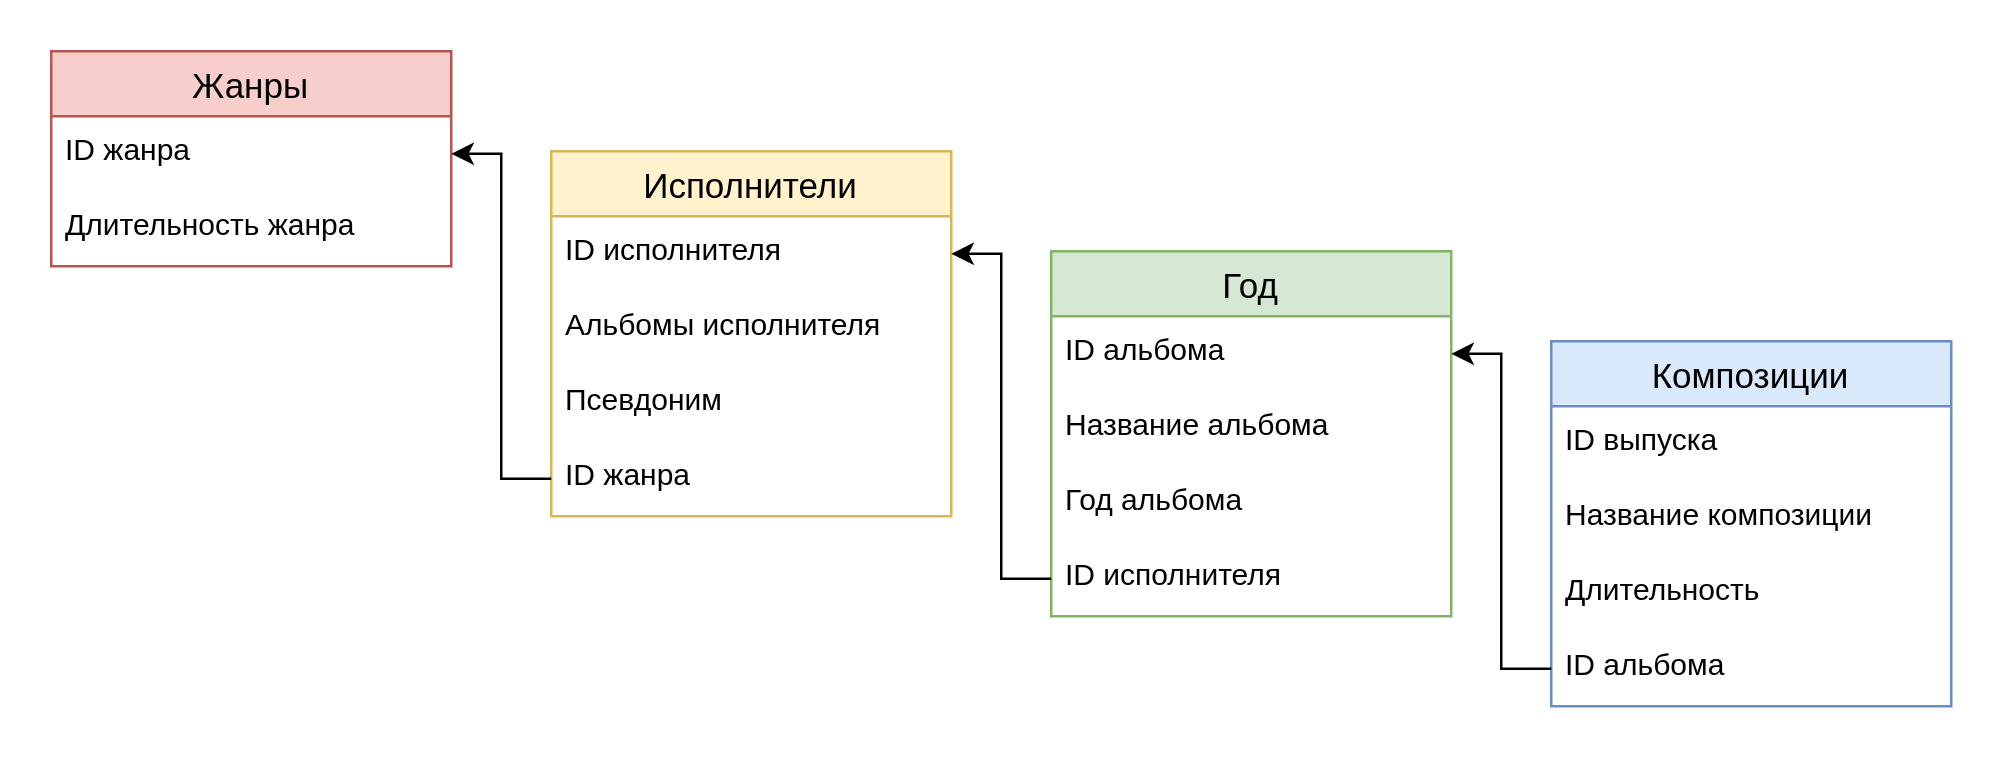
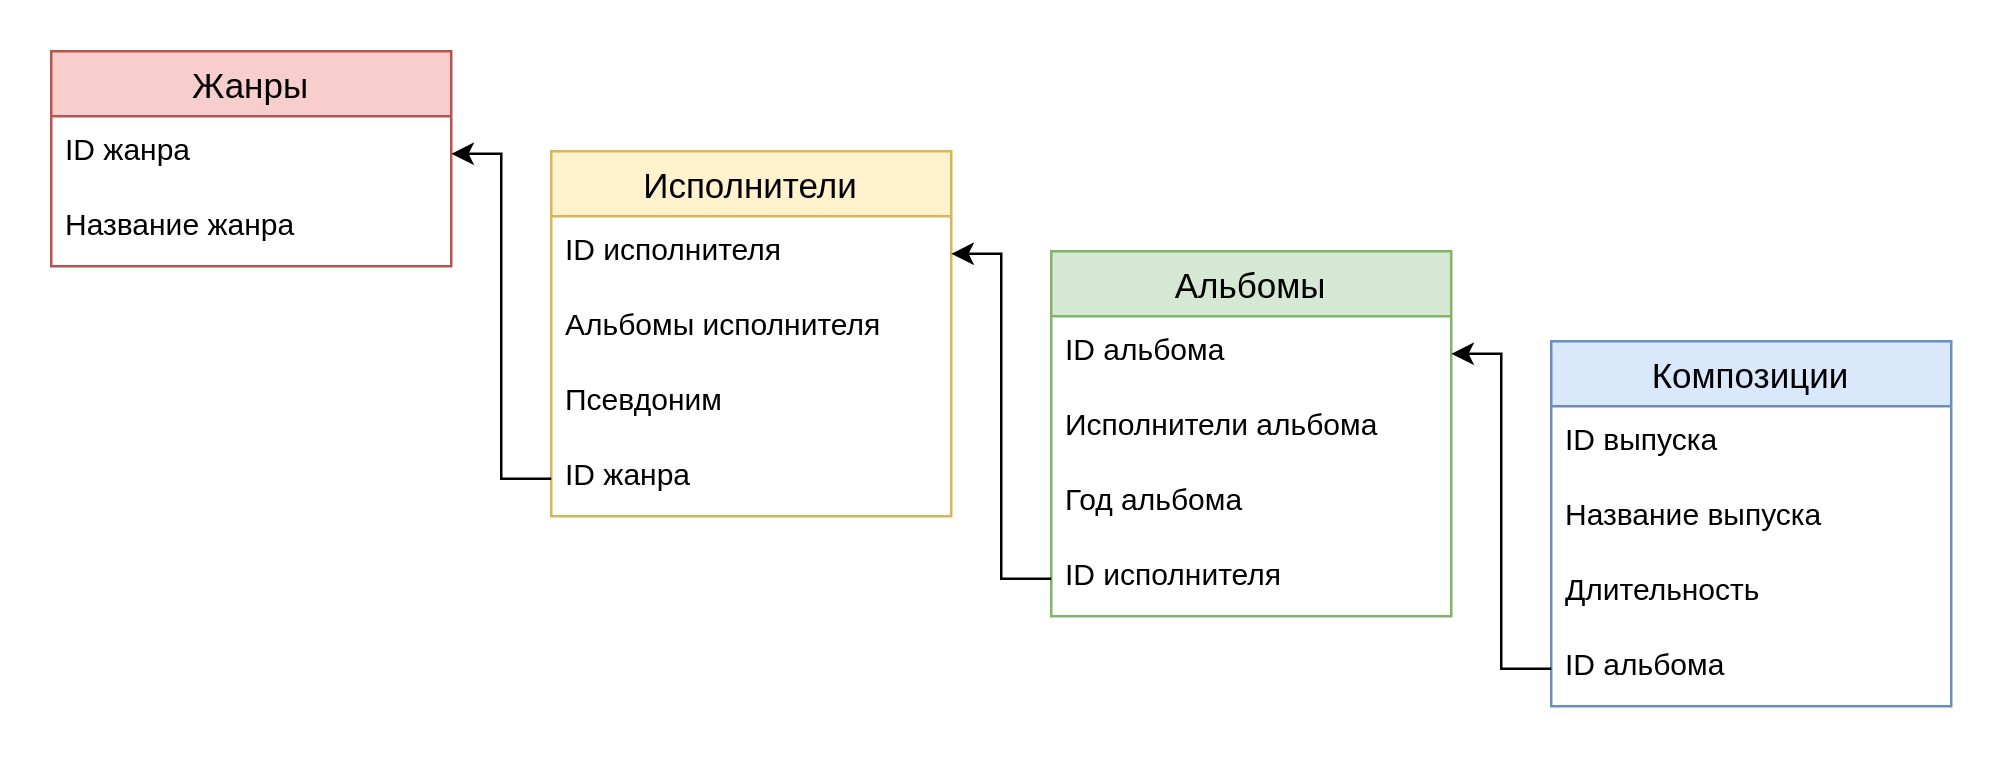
  <mxCell id="0" />
  <mxCell id="1" parent="0" />
  <mxCell id="2" value="Жанры" style="swimlane;fontStyle=0;childLayout=stackLayout;horizontal=1;startSize=26;horizontalStack=0;resizeParent=1;resizeParentMax=0;resizeLast=0;collapsible=1;marginBottom=0;align=center;fontSize=14;fillColor=#f8cecc;strokeColor=#b85450;" vertex="1" parent="1"><mxGeometry x="20" y="20" width="160" height="86" as="geometry" /></mxCell>
  <mxCell id="3" value="ID жанра" style="text;strokeColor=none;fillColor=none;spacingLeft=4;spacingRight=4;overflow=hidden;rotatable=0;points=[[0,0.5],[1,0.5]];portConstraint=eastwest;fontSize=12;" vertex="1" parent="2"><mxGeometry y="26" width="160" height="30" as="geometry" /></mxCell>
- <mxCell id="4" value="Длительность жанра" style="text;strokeColor=none;fillColor=none;spacingLeft=4;spacingRight=4;overflow=hidden;rotatable=0;points=[[0,0.5],[1,0.5]];portConstraint=eastwest;fontSize=12;" vertex="1" parent="2"><mxGeometry y="56" width="160" height="30" as="geometry" /></mxCell>
+ <mxCell id="4" value="Название жанра" style="text;strokeColor=none;fillColor=none;spacingLeft=4;spacingRight=4;overflow=hidden;rotatable=0;points=[[0,0.5],[1,0.5]];portConstraint=eastwest;fontSize=12;" vertex="1" parent="2"><mxGeometry y="56" width="160" height="30" as="geometry" /></mxCell>
  <mxCell id="5" value="Исполнители" style="swimlane;fontStyle=0;childLayout=stackLayout;horizontal=1;startSize=26;horizontalStack=0;resizeParent=1;resizeParentMax=0;resizeLast=0;collapsible=1;marginBottom=0;align=center;fontSize=14;fillColor=#fff2cc;strokeColor=#d6b656;" vertex="1" parent="1"><mxGeometry x="220" y="60" width="160" height="146" as="geometry" /></mxCell>
  <mxCell id="6" value="ID исполнителя" style="text;strokeColor=none;fillColor=none;spacingLeft=4;spacingRight=4;overflow=hidden;rotatable=0;points=[[0,0.5],[1,0.5]];portConstraint=eastwest;fontSize=12;" vertex="1" parent="5"><mxGeometry y="26" width="160" height="30" as="geometry" /></mxCell>
  <mxCell id="7" value="Альбомы исполнителя" style="text;strokeColor=none;fillColor=none;spacingLeft=4;spacingRight=4;overflow=hidden;rotatable=0;points=[[0,0.5],[1,0.5]];portConstraint=eastwest;fontSize=12;" vertex="1" parent="5"><mxGeometry y="56" width="160" height="30" as="geometry" /></mxCell>
  <mxCell id="8" value="Псевдоним" style="text;strokeColor=none;fillColor=none;spacingLeft=4;spacingRight=4;overflow=hidden;rotatable=0;points=[[0,0.5],[1,0.5]];portConstraint=eastwest;fontSize=12;" vertex="1" parent="5"><mxGeometry y="86" width="160" height="30" as="geometry" /></mxCell>
  <mxCell id="9" value="ID жанра" style="text;strokeColor=none;fillColor=none;spacingLeft=4;spacingRight=4;overflow=hidden;rotatable=0;points=[[0,0.5],[1,0.5]];portConstraint=eastwest;fontSize=12;" vertex="1" parent="5"><mxGeometry y="116" width="160" height="30" as="geometry" /></mxCell>
- <mxCell id="10" value="Год" style="swimlane;fontStyle=0;childLayout=stackLayout;horizontal=1;startSize=26;horizontalStack=0;resizeParent=1;resizeParentMax=0;resizeLast=0;collapsible=1;marginBottom=0;align=center;fontSize=14;fillColor=#d5e8d4;strokeColor=#82b366;" vertex="1" parent="1"><mxGeometry x="420" y="100" width="160" height="146" as="geometry" /></mxCell>
+ <mxCell id="10" value="Альбомы" style="swimlane;fontStyle=0;childLayout=stackLayout;horizontal=1;startSize=26;horizontalStack=0;resizeParent=1;resizeParentMax=0;resizeLast=0;collapsible=1;marginBottom=0;align=center;fontSize=14;fillColor=#d5e8d4;strokeColor=#82b366;" vertex="1" parent="1"><mxGeometry x="420" y="100" width="160" height="146" as="geometry" /></mxCell>
  <mxCell id="11" value="ID альбома" style="text;strokeColor=none;fillColor=none;spacingLeft=4;spacingRight=4;overflow=hidden;rotatable=0;points=[[0,0.5],[1,0.5]];portConstraint=eastwest;fontSize=12;" vertex="1" parent="10"><mxGeometry y="26" width="160" height="30" as="geometry" /></mxCell>
- <mxCell id="12" value="Название альбома" style="text;strokeColor=none;fillColor=none;spacingLeft=4;spacingRight=4;overflow=hidden;rotatable=0;points=[[0,0.5],[1,0.5]];portConstraint=eastwest;fontSize=12;" vertex="1" parent="10"><mxGeometry y="56" width="160" height="30" as="geometry" /></mxCell>
+ <mxCell id="12" value="Исполнители альбома" style="text;strokeColor=none;fillColor=none;spacingLeft=4;spacingRight=4;overflow=hidden;rotatable=0;points=[[0,0.5],[1,0.5]];portConstraint=eastwest;fontSize=12;" vertex="1" parent="10"><mxGeometry y="56" width="160" height="30" as="geometry" /></mxCell>
  <mxCell id="13" value="Год альбома" style="text;strokeColor=none;fillColor=none;spacingLeft=4;spacingRight=4;overflow=hidden;rotatable=0;points=[[0,0.5],[1,0.5]];portConstraint=eastwest;fontSize=12;" vertex="1" parent="10"><mxGeometry y="86" width="160" height="30" as="geometry" /></mxCell>
  <mxCell id="14" value="ID исполнителя" style="text;strokeColor=none;fillColor=none;spacingLeft=4;spacingRight=4;overflow=hidden;rotatable=0;points=[[0,0.5],[1,0.5]];portConstraint=eastwest;fontSize=12;" vertex="1" parent="10"><mxGeometry y="116" width="160" height="30" as="geometry" /></mxCell>
  <mxCell id="15" value="Композиции" style="swimlane;fontStyle=0;childLayout=stackLayout;horizontal=1;startSize=26;horizontalStack=0;resizeParent=1;resizeParentMax=0;resizeLast=0;collapsible=1;marginBottom=0;align=center;fontSize=14;fillColor=#dae8fc;strokeColor=#6c8ebf;" vertex="1" parent="1"><mxGeometry x="620" y="136" width="160" height="146" as="geometry" /></mxCell>
  <mxCell id="16" value="ID выпуска" style="text;strokeColor=none;fillColor=none;spacingLeft=4;spacingRight=4;overflow=hidden;rotatable=0;points=[[0,0.5],[1,0.5]];portConstraint=eastwest;fontSize=12;" vertex="1" parent="15"><mxGeometry y="26" width="160" height="30" as="geometry" /></mxCell>
- <mxCell id="17" value="Название композиции" style="text;strokeColor=none;fillColor=none;spacingLeft=4;spacingRight=4;overflow=hidden;rotatable=0;points=[[0,0.5],[1,0.5]];portConstraint=eastwest;fontSize=12;" vertex="1" parent="15"><mxGeometry y="56" width="160" height="30" as="geometry" /></mxCell>
+ <mxCell id="17" value="Название выпуска" style="text;strokeColor=none;fillColor=none;spacingLeft=4;spacingRight=4;overflow=hidden;rotatable=0;points=[[0,0.5],[1,0.5]];portConstraint=eastwest;fontSize=12;" vertex="1" parent="15"><mxGeometry y="56" width="160" height="30" as="geometry" /></mxCell>
  <mxCell id="18" value="Длительность" style="text;strokeColor=none;fillColor=none;spacingLeft=4;spacingRight=4;overflow=hidden;rotatable=0;points=[[0,0.5],[1,0.5]];portConstraint=eastwest;fontSize=12;" vertex="1" parent="15"><mxGeometry y="86" width="160" height="30" as="geometry" /></mxCell>
  <mxCell id="19" value="ID альбома" style="text;strokeColor=none;fillColor=none;spacingLeft=4;spacingRight=4;overflow=hidden;rotatable=0;points=[[0,0.5],[1,0.5]];portConstraint=eastwest;fontSize=12;" vertex="1" parent="15"><mxGeometry y="116" width="160" height="30" as="geometry" /></mxCell>
  <mxCell id="20" value="" style="edgeStyle=elbowEdgeStyle;elbow=horizontal;endArrow=classic;html=1;rounded=0;exitX=0;exitY=0.5;exitDx=0;exitDy=0;entryX=1;entryY=0.5;entryDx=0;entryDy=0;" edge="1" parent="1" source="19" target="11"><mxGeometry width="50" height="50" relative="1" as="geometry"><mxPoint x="600" y="260" as="sourcePoint" /><mxPoint x="550" y="290" as="targetPoint" /></mxGeometry></mxCell>
  <mxCell id="21" value="" style="edgeStyle=elbowEdgeStyle;elbow=horizontal;endArrow=classic;html=1;rounded=0;exitX=0;exitY=0.5;exitDx=0;exitDy=0;entryX=1;entryY=0.5;entryDx=0;entryDy=0;" edge="1" parent="1" source="14" target="6"><mxGeometry width="50" height="50" relative="1" as="geometry"><mxPoint x="290" y="330" as="sourcePoint" /><mxPoint x="290" y="280" as="targetPoint" /></mxGeometry></mxCell>
  <mxCell id="22" value="" style="edgeStyle=elbowEdgeStyle;elbow=horizontal;endArrow=classic;html=1;rounded=0;exitX=0;exitY=0.5;exitDx=0;exitDy=0;entryX=1;entryY=0.5;entryDx=0;entryDy=0;" edge="1" parent="1" source="9" target="3"><mxGeometry width="50" height="50" relative="1" as="geometry"><mxPoint x="220" y="198" as="sourcePoint" /><mxPoint y="68" as="targetPoint" x="180" /></mxGeometry></mxCell>
